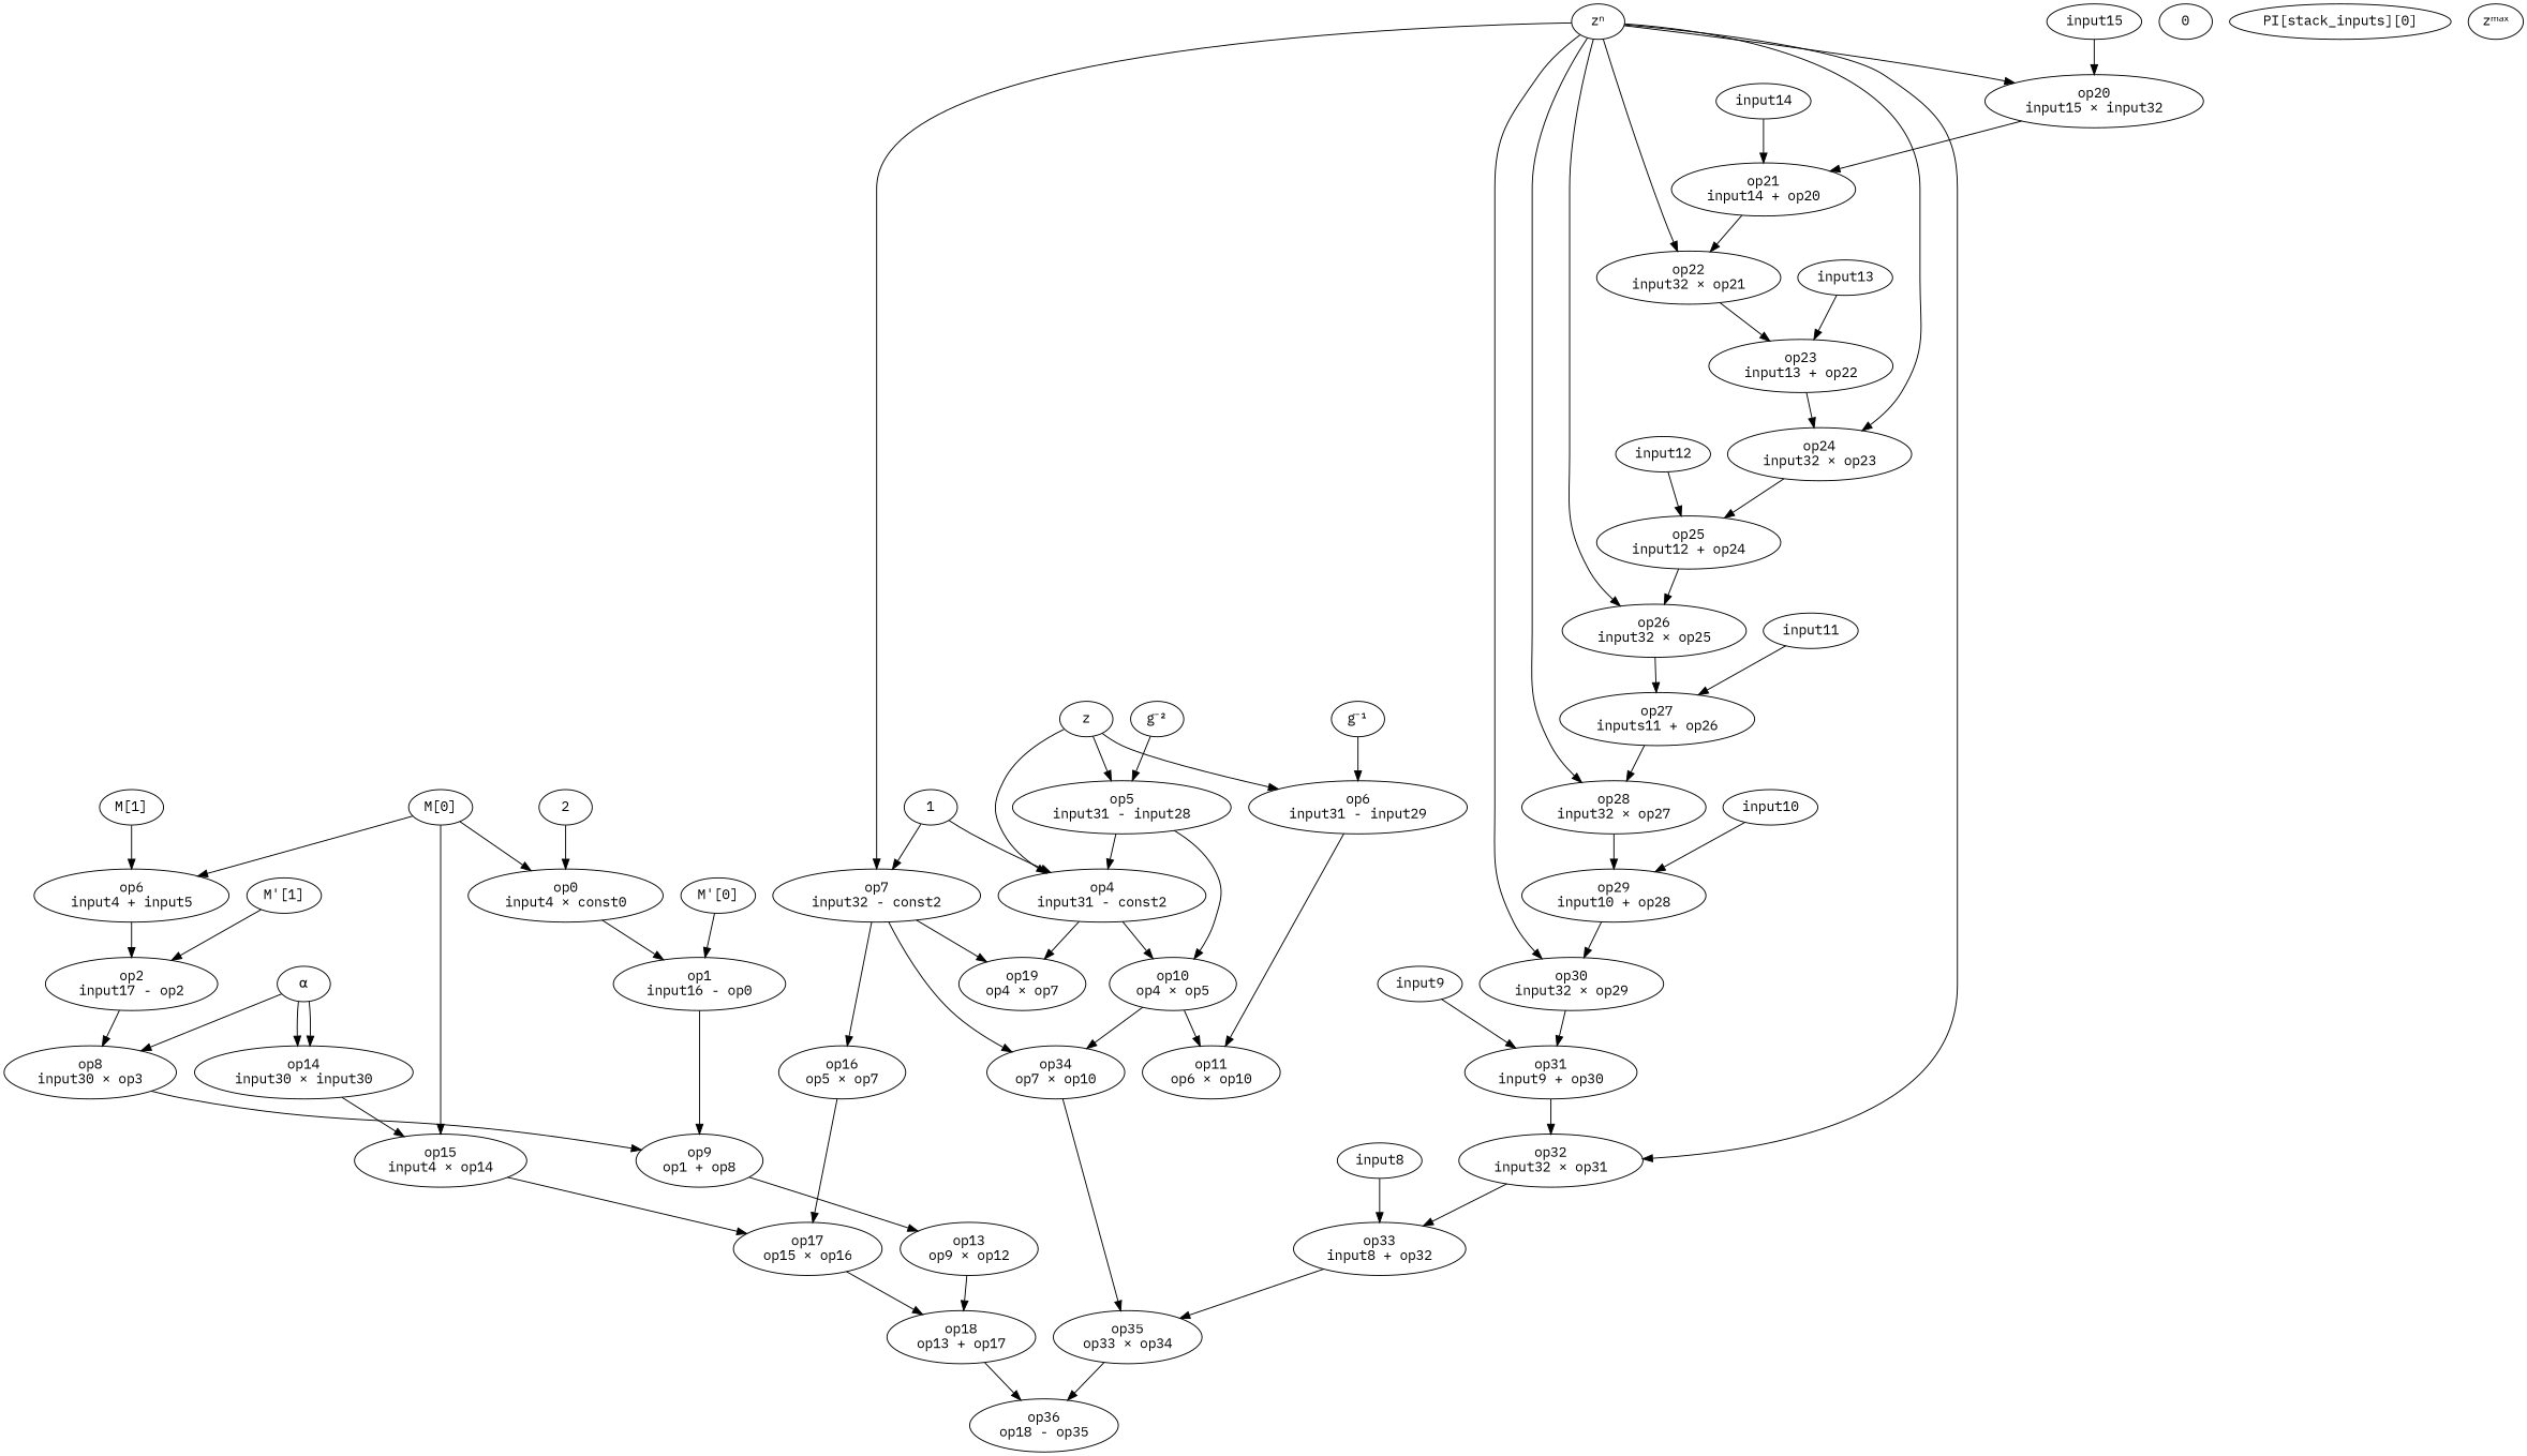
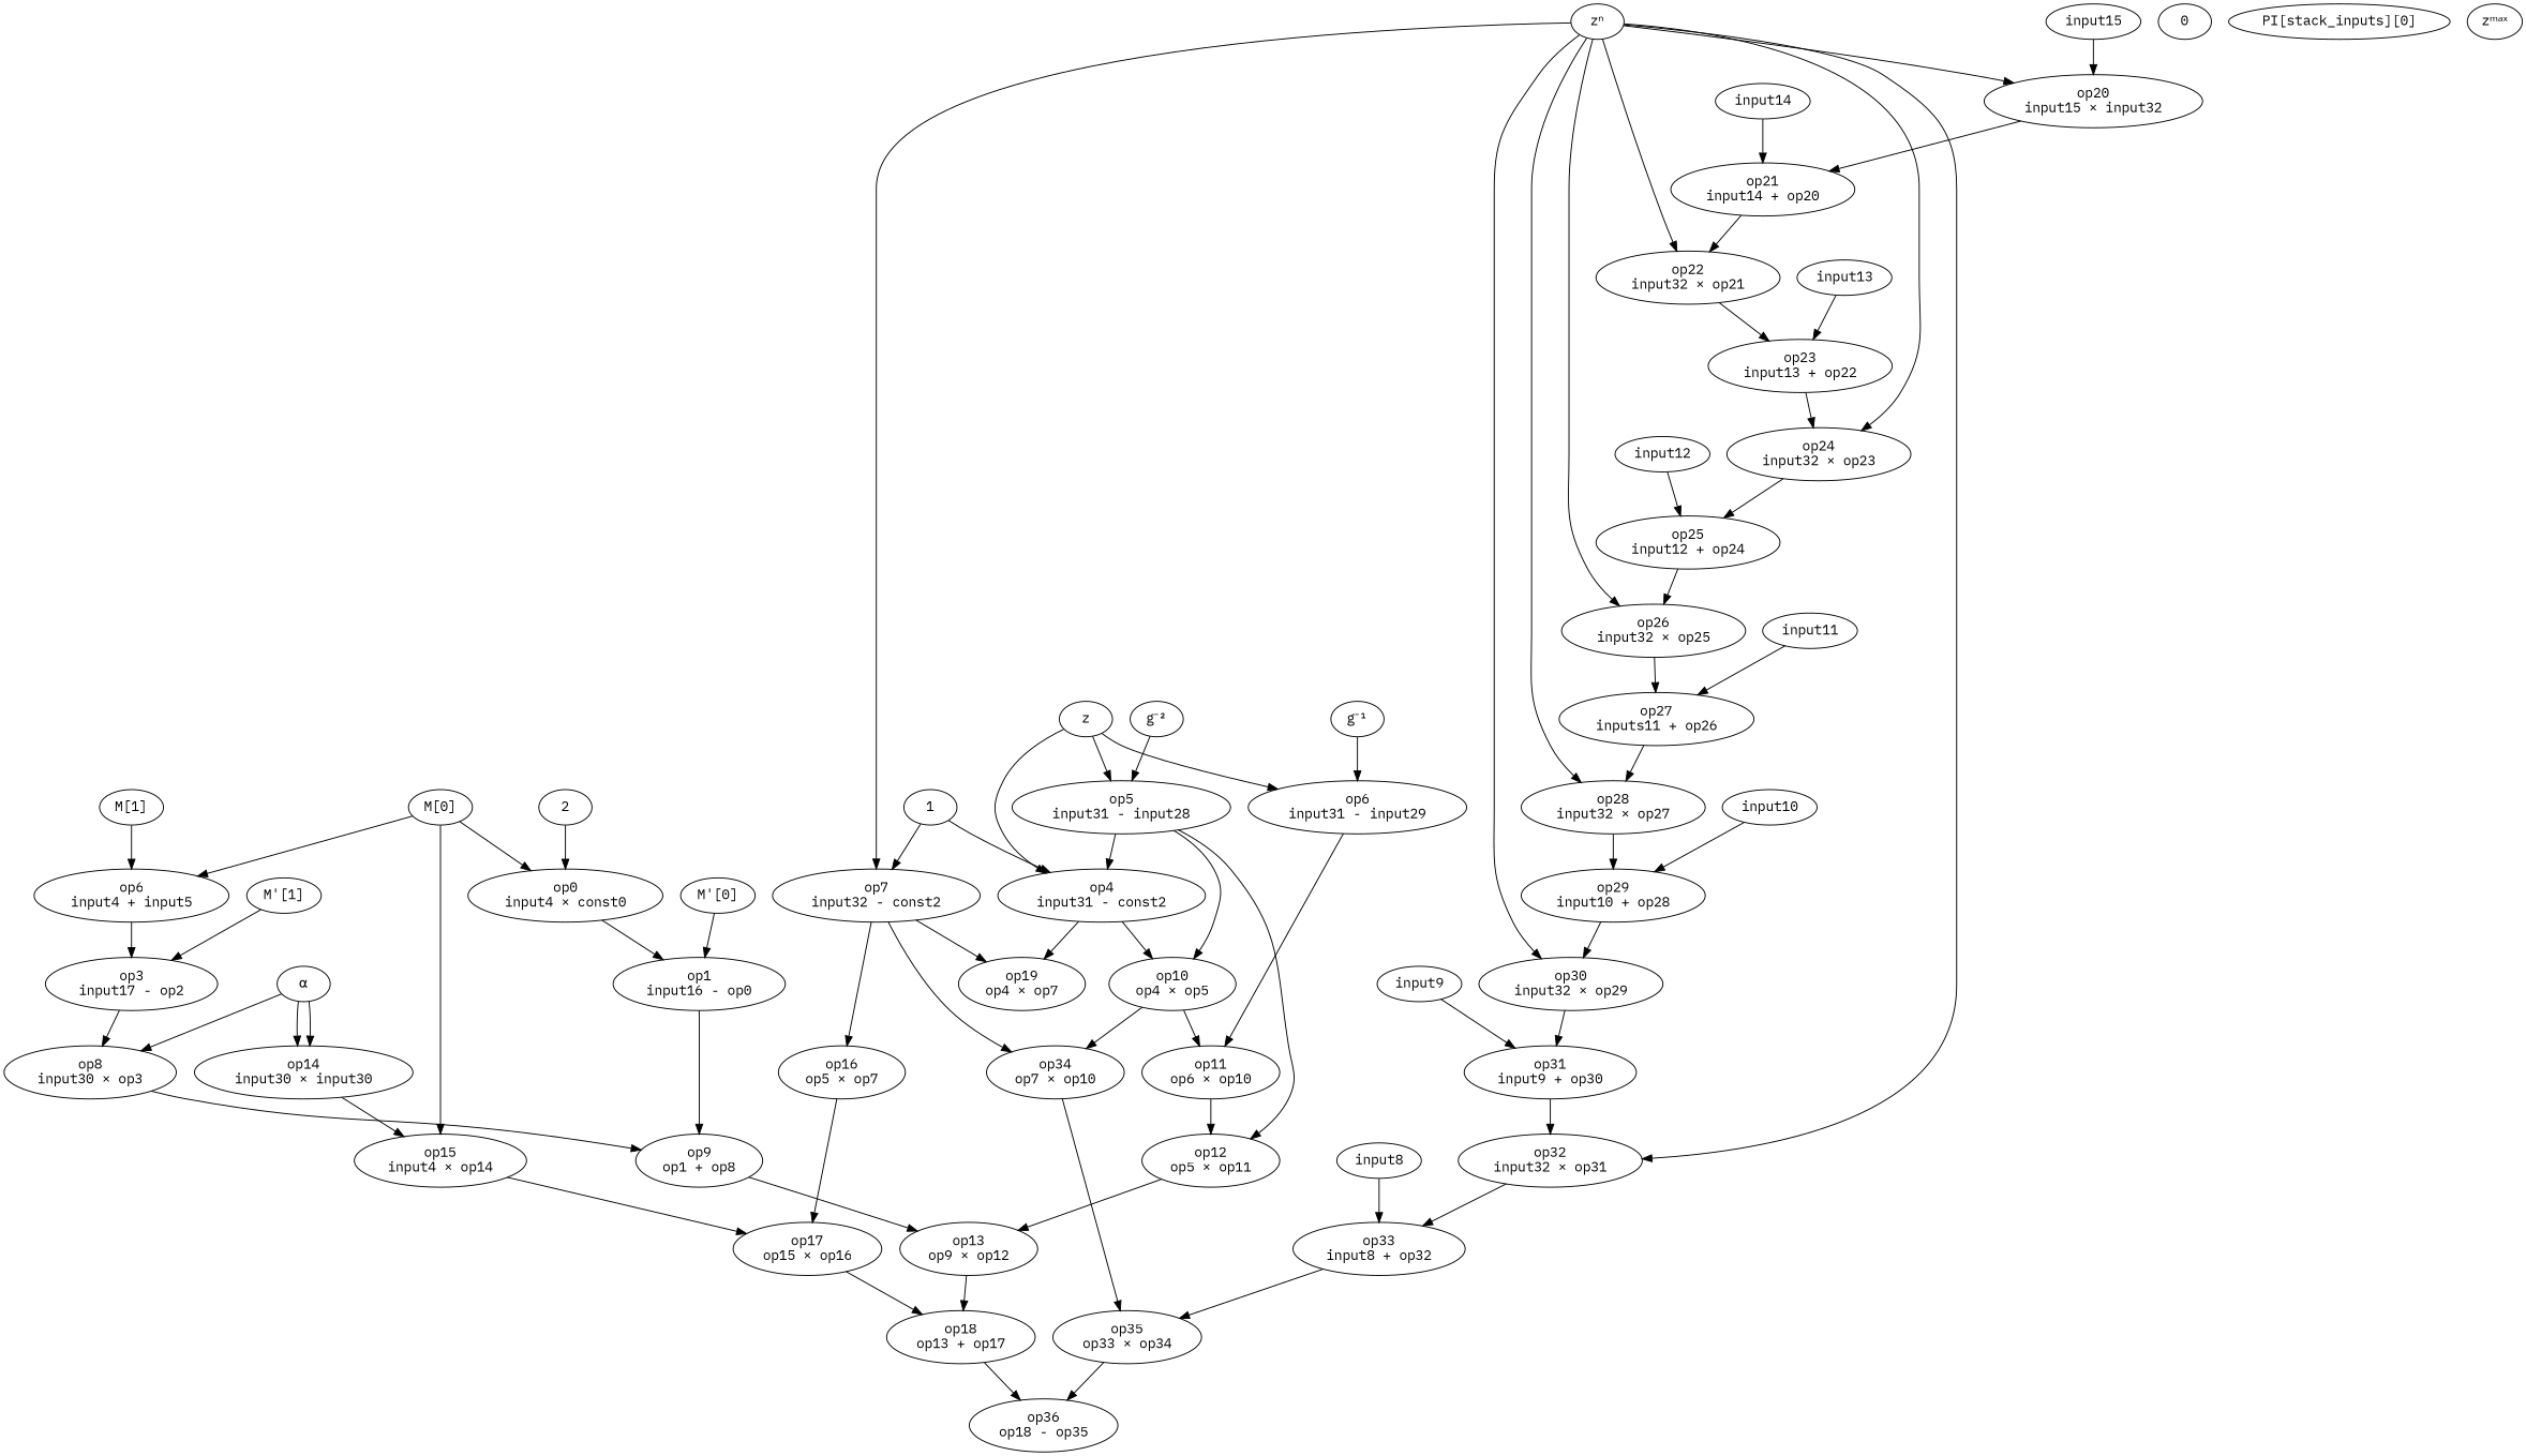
  digraph {
    fontname="IBM Plex Mono"
    node [fontname="IBM Plex Mono"]
    edge [fontname="IBM Plex Mono"]
    n1 [label=2]
    n2 [label="op0\ninput4 × const0"]
    n3 [label="op1\ninput16 - op0"]
    n4 [label=0]
    n5 [label=1]
    n6 [label="op4\ninput31 - const2"]
    n7 [label="op7\ninput32 - const2"]
    n8 [label="op10\nop4 × op5"]
    n9 [label="op19\nop4 × op7"]
    n10 [label="op16\nop5 × op7"]
    n11 [label="op34\nop7 × op10"]
    n12 [label="PI[stack_inputs][0]"]
    n13 [label="M[0]"]
    n14 [label="op6\ninput4 + input5"]
    n15 [label="op15\ninput4 × op14"]
-   n16 [label="op2\ninput17 - op2"]
+   n16 [label="op3\ninput17 - op2"]
    n17 [label="op17\nop15 × op16"]
    n18 [label="M[1]"]
    n19 [label="M'[0]"]
    n20 [label="op9\nop1 + op8"]
    n21 [label="M'[1]"]
    n22 [label="op8\ninput30 × op3"]
    n23 [label="g⁻²"]
    n24 [label="op5\ninput31 - input28"]
+   n25 [label="op12\nop5 × op11"]
    n26 [label="g⁻¹"]
    n27 [label="op6\ninput31 - input29"]
    n28 [label="op11\nop6 × op10"]
    n29 [label="⍺"]
    n30 [label="op14\ninput30 × input30"]
    n31 [label=z]
    n32 [label="zⁿ"]
    n33 [label="op20\ninput15 × input32"]
    n34 [label="op22\ninput32 × op21"]
    n35 [label="op24\ninput32 × op23"]
    n36 [label="op26\ninput32 × op25"]
    n37 [label="op28\ninput32 × op27"]
    n38 [label="op30\ninput32 × op29"]
    n39 [label="op32\ninput32 × op31"]
    n40 [label="op21\ninput14 + op20"]
    n41 [label="op23\ninput13 + op22"]
    n42 [label="op25\ninput12 + op24"]
    n43 [label="op27\ninputs11 + op26"]
    n44 [label="op29\ninput10 + op28"]
    n45 [label="op31\ninput9 + op30"]
    n46 [label="op33\ninput8 + op32"]
    n47 [label="zᵐᵃˣ"]
    n48 [label="op13\nop9 × op12"]
    n49 [label="op35\nop33 × op34"]
    n50 [label="op18\nop13 + op17"]
    n51 [label="op36\nop18 - op35"]
    input15
    input14
    input13
    input12
    input11
    input10
    input9
    input8
    n1 -> n2
    n2 -> n3
    n3 -> n20
    n5 -> n6
    n5 -> n7
    n6 -> n8
    n6 -> n9
    n7 -> n9
    n7 -> n10
    n7 -> n11
    n8 -> n11
    n8 -> n28
    n10 -> n17
    n11 -> n49
    n13 -> n2
    n13 -> n14
    n13 -> n15
    n14 -> n16
    n15 -> n17
    n16 -> n22
    n17 -> n50
    n18 -> n14
    n19 -> n3
    n20 -> n48
    n21 -> n16
    n22 -> n20
    n23 -> n24
    n24 -> n6
    n24 -> n8
+   n24 -> n25
+   n25 -> n48
    n26 -> n27
    n27 -> n28
+   n28 -> n25
    n29 -> n22
    n29 -> n30
    n29 -> n30
    n30 -> n15
    n31 -> n6
    n31 -> n24
    n31 -> n27
    n32 -> n7
    n32 -> n33
    n32 -> n34
    n32 -> n35
    n32 -> n36
    n32 -> n37
    n32 -> n38
    n32 -> n39
    n33 -> n40
    n34 -> n41
    n35 -> n42
    n36 -> n43
    n37 -> n44
    n38 -> n45
    n39 -> n46
    n40 -> n34
    n41 -> n35
    n42 -> n36
    n43 -> n37
    n44 -> n38
    n45 -> n39
    n46 -> n49
    n48 -> n50
    n49 -> n51
    n50 -> n51
    input15 -> n33
    input14 -> n40
    input13 -> n41
    input12 -> n42
    input11 -> n43
    input10 -> n44
    input9 -> n45
    input8 -> n46
  }
